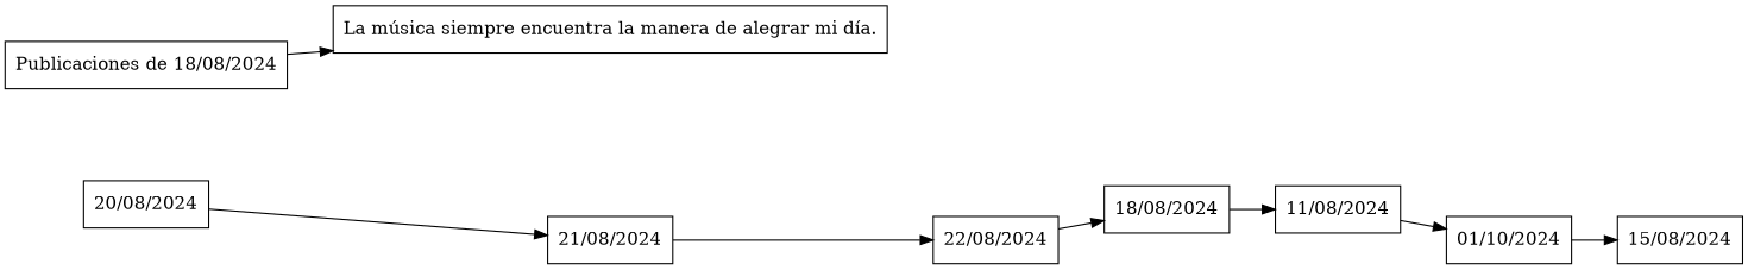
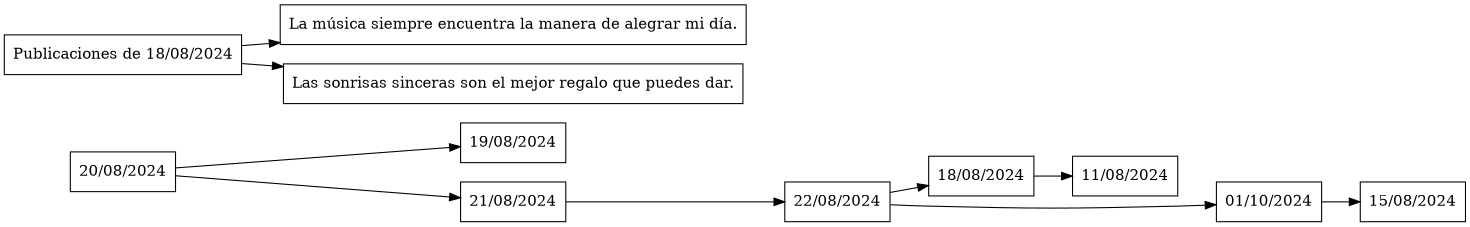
  digraph {
    rankdir=LR
    node [shape=record]
    n1 [label="{20/08/2024}"]
+   n2 [label="{19/08/2024}"]
    n3 [label="{21/08/2024}"]
    n4 [label="{22/08/2024}"]
    n5 [label="{18/08/2024}"]
    n6 [label="{11/08/2024}"]
    n7 [label="{01/10/2024}"]
    n8 [label="{15/08/2024}"]
    n9 [label="{Publicaciones de 18/08/2024}"]
    n10 [label="{La música siempre encuentra la manera de alegrar mi día.}"]
+   n11 [label="{Las sonrisas sinceras son el mejor regalo que puedes dar.}"]
+   n1 -> n2
    n1 -> n3
    n3 -> n4
    n4 -> n5
-   n6 -> n7
+   n4 -> n7
    n5 -> n6
    n7 -> n8
    n9 -> n10
+   n9 -> n11
  }
